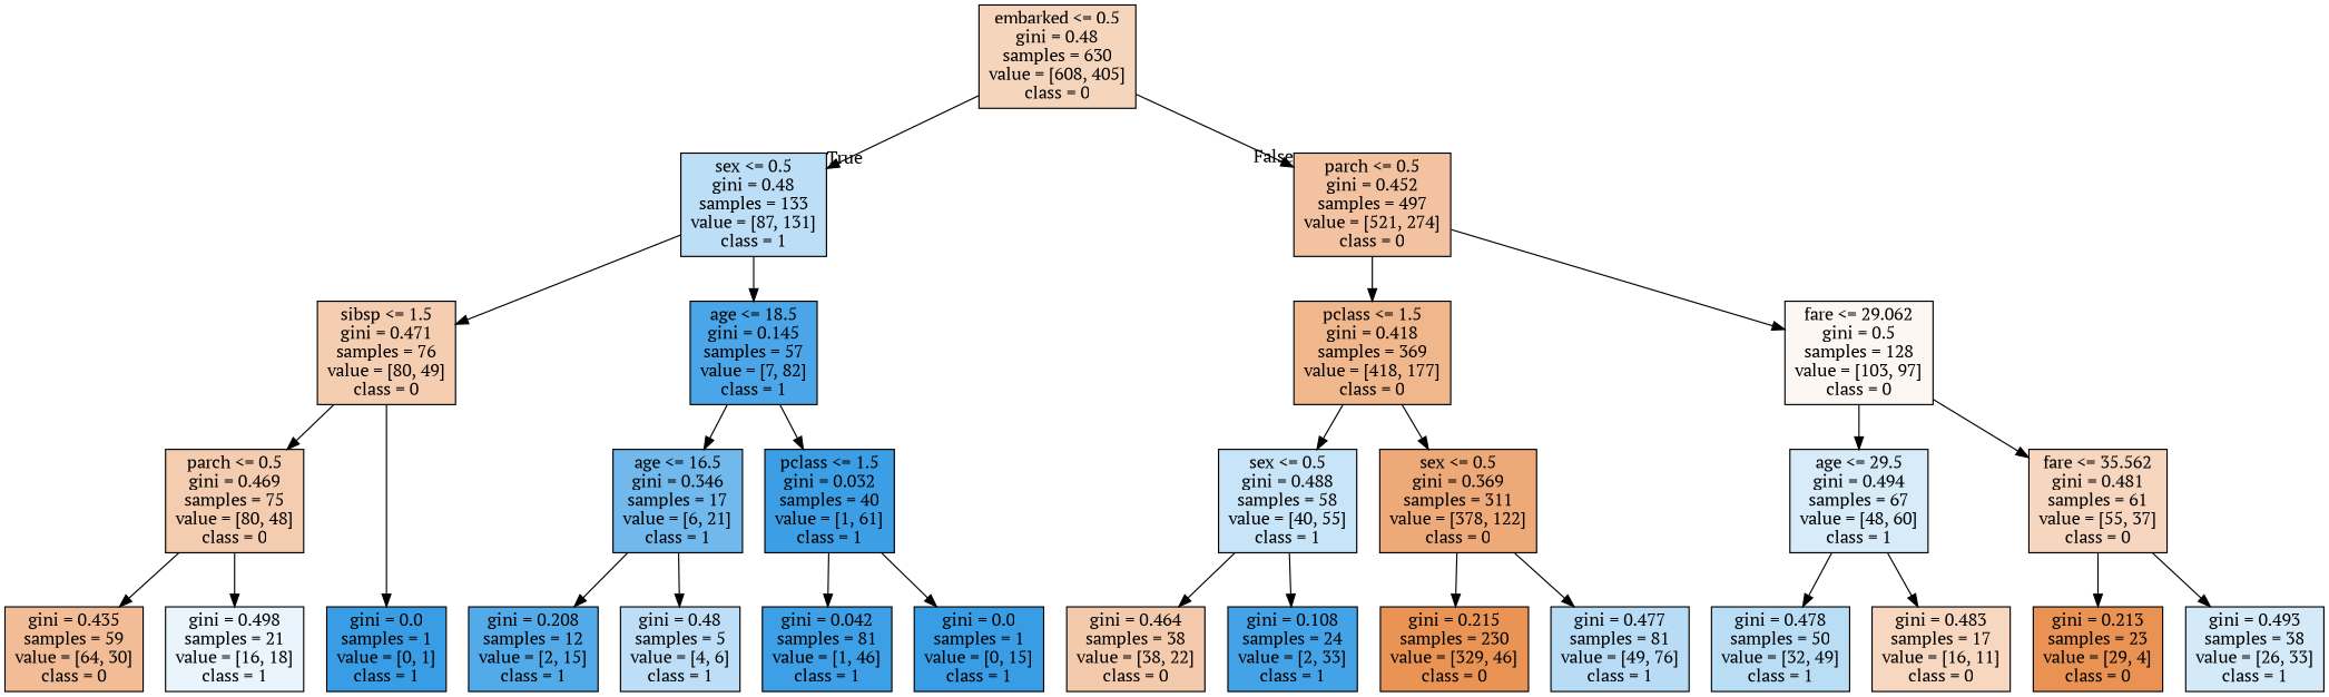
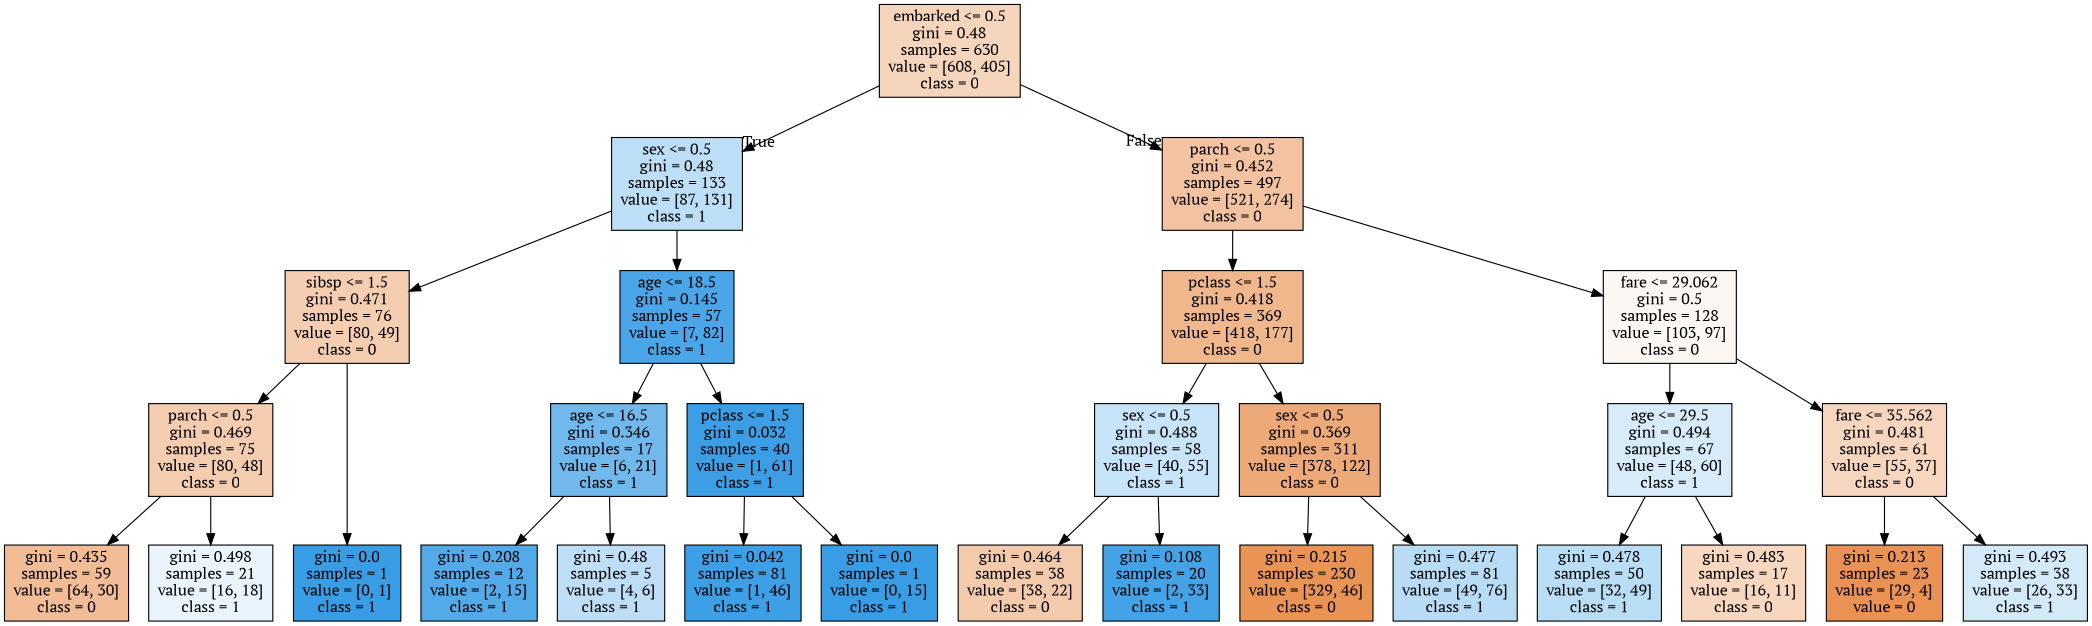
  digraph {
    fontname="PT Serif"
    ranksep=equally
    splines=polyline
    node [color=black fillcolor="#399de5ff" fontname="PT Serif" shape=box style=filled]
    edge [fontname="PT Serif"]
    n1 [fillcolor="#e5813955" label="embarked <= 0.5\ngini = 0.48\nsamples = 630\nvalue = [608, 405]\nclass = 0"]
    n2 [fillcolor="#399de556" label="sex <= 0.5\ngini = 0.48\nsamples = 133\nvalue = [87, 131]\nclass = 1"]
    n3 [fillcolor="#e5813979" label="parch <= 0.5\ngini = 0.452\nsamples = 497\nvalue = [521, 274]\nclass = 0"]
    n4 [fillcolor="#e5813963" label="sibsp <= 1.5\ngini = 0.471\nsamples = 76\nvalue = [80, 49]\nclass = 0"]
    n5 [fillcolor="#399de5e9" label="age <= 18.5\ngini = 0.145\nsamples = 57\nvalue = [7, 82]\nclass = 1"]
    n6 [fillcolor="#e5813993" label="pclass <= 1.5\ngini = 0.418\nsamples = 369\nvalue = [418, 177]\nclass = 0"]
    n7 [fillcolor="#e581390f" label="fare <= 29.062\ngini = 0.5\nsamples = 128\nvalue = [103, 97]\nclass = 0"]
    n8 [fillcolor="#e5813966" label="parch <= 0.5\ngini = 0.469\nsamples = 75\nvalue = [80, 48]\nclass = 0"]
    n9 [fillcolor="#399de5b6" label="age <= 16.5\ngini = 0.346\nsamples = 17\nvalue = [6, 21]\nclass = 1"]
    n10 [fillcolor="#399de5fb" label="pclass <= 1.5\ngini = 0.032\nsamples = 40\nvalue = [1, 61]\nclass = 1"]
    n11 [fillcolor="#399de546" label="sex <= 0.5\ngini = 0.488\nsamples = 58\nvalue = [40, 55]\nclass = 1"]
    n12 [fillcolor="#e58139ad" label="sex <= 0.5\ngini = 0.369\nsamples = 311\nvalue = [378, 122]\nclass = 0"]
    n13 [fillcolor="#399de533" label="age <= 29.5\ngini = 0.494\nsamples = 67\nvalue = [48, 60]\nclass = 1"]
    n14 [fillcolor="#e5813953" label="fare <= 35.562\ngini = 0.481\nsamples = 61\nvalue = [55, 37]\nclass = 0"]
    n15 [fillcolor="#e5813987" label="gini = 0.435\nsamples = 59\nvalue = [64, 30]\nclass = 0"]
    n16 [fillcolor="#399de51c" label="gini = 0.498\nsamples = 21\nvalue = [16, 18]\nclass = 1"]
    n17 [label="gini = 0.0\nsamples = 1\nvalue = [0, 1]\nclass = 1"]
    n18 [fillcolor="#399de5dd" label="gini = 0.208\nsamples = 12\nvalue = [2, 15]\nclass = 1"]
    n19 [fillcolor="#399de555" label="gini = 0.48\nsamples = 5\nvalue = [4, 6]\nclass = 1"]
    n20 [fillcolor="#399de5f9" label="gini = 0.042\nsamples = 81\nvalue = [1, 46]\nclass = 1"]
    n21 [label="gini = 0.0\nsamples = 1\nvalue = [0, 15]\nclass = 1"]
    n22 [fillcolor="#e581396b" label="gini = 0.464\nsamples = 38\nvalue = [38, 22]\nclass = 0"]
-   n23 [fillcolor="#399de5f0" label="gini = 0.108\nsamples = 24\nvalue = [2, 33]\nclass = 1"]
+   n23 [fillcolor="#399de5f0" label="gini = 0.108\nsamples = 20\nvalue = [2, 33]\nclass = 1"]
    n24 [fillcolor="#e58139db" label="gini = 0.215\nsamples = 230\nvalue = [329, 46]\nclass = 0"]
    n25 [fillcolor="#399de55b" label="gini = 0.477\nsamples = 81\nvalue = [49, 76]\nclass = 1"]
    n26 [fillcolor="#399de558" label="gini = 0.478\nsamples = 50\nvalue = [32, 49]\nclass = 1"]
    n27 [fillcolor="#e5813950" label="gini = 0.483\nsamples = 17\nvalue = [16, 11]\nclass = 0"]
-   n28 [fillcolor="#e58139dc" label="gini = 0.213\nsamples = 23\nvalue = [29, 4]\nclass = 0"]
+   n28 [fillcolor="#e58139dc" label="gini = 0.213\nsamples = 23\nvalue = [29, 4]\nvalue = 0"]
    n29 [fillcolor="#399de536" label="gini = 0.493\nsamples = 38\nvalue = [26, 33]\nclass = 1"]
    subgraph sub_1 {
      rank=same
      n1
    }
    subgraph sub_2 {
      rank=same
      n2
      n3
    }
    subgraph sub_3 {
      rank=same
      n4
      n5
      n6
      n7
    }
    subgraph sub_4 {
      rank=same
      n8
      n9
      n10
      n11
      n12
      n13
      n14
    }
    subgraph sub_5 {
      rank=same
      n15
      n16
      n17
      n18
      n19
      n20
      n21
      n22
      n23
      n24
      n25
      n26
      n27
      n28
      n29
    }
    n1 -> n2 [headlabel=True labelangle=45 labeldistance=2.5]
    n1 -> n3 [headlabel=False labelangle=-45 labeldistance=2.5]
    n2 -> n4
    n2 -> n5
    n3 -> n6
    n3 -> n7
    n4 -> n8
    n4 -> n17
    n5 -> n9
    n5 -> n10
    n6 -> n11
    n6 -> n12
    n7 -> n13
    n7 -> n14
    n8 -> n15
    n8 -> n16
    n9 -> n18
    n9 -> n19
    n10 -> n20
    n10 -> n21
    n11 -> n22
    n11 -> n23
    n12 -> n24
    n12 -> n25
    n13 -> n26
    n13 -> n27
    n14 -> n28
    n14 -> n29
  }
